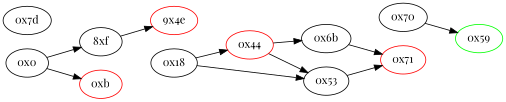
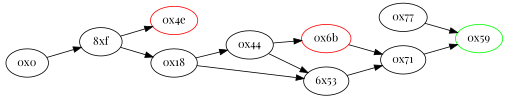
  strict digraph {
    fontname="Playfair Display"
    rankdir=LR
    node [fillcolor=white fontname="Playfair Display" style=filled]
    edge [fontname="Playfair Display"]
-   "0x44" [color=red]
-   "0x6b"
-   "0x53"
-   "0x71" [color=red]
-   "0x4e" [color=red label="9x4e"]
+   "0x44"
+   "0x6b" [color=red]
+   "0x53" [label="6x53"]
+   "0x71"
+   "0x4e" [color=red]
    n6 [label="8xf"]
    "0x18"
    "0x59" [color=green]
-   "0x77" [label="0x70"]
+   "0x77"
    "0x0"
-   "0xb" [color=red]
-   "0x7d"
    "0x44" -> "0x6b"
    "0x44" -> "0x53"
    "0x6b" -> "0x71"
    "0x53" -> "0x71"
+   "0x71" -> "0x59"
    n6 -> "0x4e"
+   n6 -> "0x18"
    "0x18" -> "0x44"
    "0x18" -> "0x53"
    "0x77" -> "0x59"
    "0x0" -> n6
-   "0x0" -> "0xb"
  }
